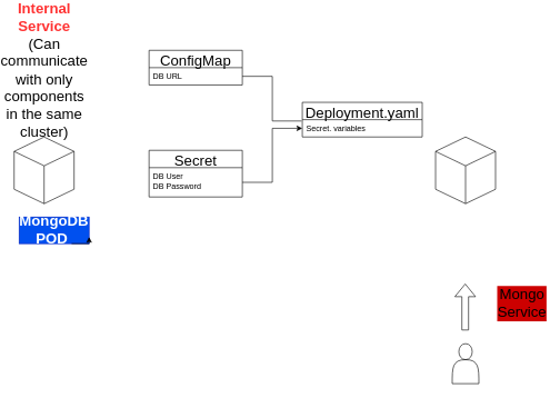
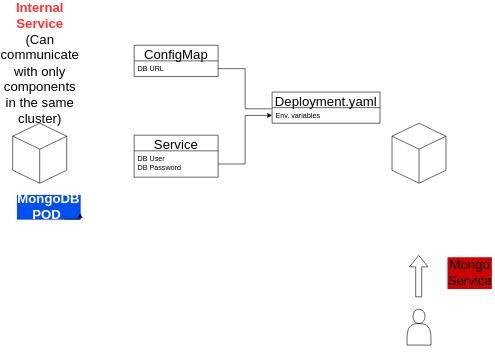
  <mxCell id="0" />
  <mxCell id="1" parent="0" />
  <mxCell id="2" value="" style="html=1;whiteSpace=wrap;shape=isoCube2;backgroundOutline=1;isoAngle=15;" parent="1" vertex="1"><mxGeometry x="20.5" y="150" width="90" height="100" as="geometry" /></mxCell>
  <mxCell id="3" value="MongoDB&lt;br&gt;POD&amp;nbsp;" style="text;html=1;strokeColor=#001DBC;fillColor=#0050ef;align=center;verticalAlign=middle;whiteSpace=wrap;rounded=0;fontColor=#ffffff;fontStyle=1;fontSize=22;" parent="1" vertex="1"><mxGeometry x="28" y="270" width="105" height="40" as="geometry" /></mxCell>
  <mxCell id="4" style="edgeStyle=orthogonalEdgeStyle;rounded=0;orthogonalLoop=1;jettySize=auto;html=1;exitX=0.75;exitY=1;exitDx=0;exitDy=0;entryX=1;entryY=0.75;entryDx=0;entryDy=0;" parent="1" source="3" target="3" edge="1"><mxGeometry relative="1" as="geometry" /></mxCell>
  <mxCell id="5" value="&lt;b&gt;&lt;font color=&quot;#ff3333&quot;&gt;Internal Service&lt;/font&gt;&lt;/b&gt; (Can communicate with only components in the same cluster)" style="text;html=1;strokeColor=none;fillColor=none;align=center;verticalAlign=middle;whiteSpace=wrap;rounded=0;fontSize=22;" parent="1" vertex="1"><mxGeometry x="45.5" y="40" width="40" height="20" as="geometry" /></mxCell>
  <mxCell id="6" value="" style="html=1;whiteSpace=wrap;shape=isoCube2;backgroundOutline=1;isoAngle=15;" parent="1" vertex="1"><mxGeometry x="653" y="150" width="90" height="100" as="geometry" /></mxCell>
  <mxCell id="7" value="ConfigMap" style="swimlane;fontStyle=0;childLayout=stackLayout;horizontal=1;startSize=26;fillColor=none;horizontalStack=0;resizeParent=1;resizeParentMax=0;resizeLast=0;collapsible=1;marginBottom=0;fontSize=22;labelBackgroundColor=none;" parent="1" vertex="1"><mxGeometry x="223" y="20" width="140" height="52" as="geometry" /></mxCell>
  <mxCell id="8" value="DB URL" style="text;strokeColor=none;fillColor=none;align=left;verticalAlign=top;spacingLeft=4;spacingRight=4;overflow=hidden;rotatable=0;points=[[0,0.5],[1,0.5]];portConstraint=eastwest;labelBackgroundColor=none;" parent="7" vertex="1"><mxGeometry y="26" width="140" height="26" as="geometry" /></mxCell>
- <mxCell id="9" value="Secret" style="swimlane;fontStyle=0;childLayout=stackLayout;horizontal=1;startSize=26;fillColor=none;horizontalStack=0;resizeParent=1;resizeParentMax=0;resizeLast=0;collapsible=1;marginBottom=0;fontSize=22;labelBackgroundColor=none;" parent="1" vertex="1"><mxGeometry x="223" y="170" width="140" height="70" as="geometry" /></mxCell>
+ <mxCell id="9" value="Service" style="swimlane;fontStyle=0;childLayout=stackLayout;horizontal=1;startSize=26;fillColor=none;horizontalStack=0;resizeParent=1;resizeParentMax=0;resizeLast=0;collapsible=1;marginBottom=0;fontSize=22;labelBackgroundColor=none;" parent="1" vertex="1"><mxGeometry x="223" y="170" width="140" height="70" as="geometry" /></mxCell>
  <mxCell id="10" value="DB User&#10;DB Password" style="text;strokeColor=none;fillColor=none;align=left;verticalAlign=top;spacingLeft=4;spacingRight=4;overflow=hidden;rotatable=0;points=[[0,0.5],[1,0.5]];portConstraint=eastwest;labelBackgroundColor=none;" parent="9" vertex="1"><mxGeometry y="26" width="140" height="44" as="geometry" /></mxCell>
  <mxCell id="11" value="Deployment.yaml" style="swimlane;fontStyle=0;childLayout=stackLayout;horizontal=1;startSize=26;fillColor=none;horizontalStack=0;resizeParent=1;resizeParentMax=0;resizeLast=0;collapsible=1;marginBottom=0;fontSize=22;" parent="1" vertex="1"><mxGeometry x="453" y="98" width="180" height="52" as="geometry" /></mxCell>
- <mxCell id="12" value="Secret. variables" style="text;strokeColor=none;fillColor=none;align=left;verticalAlign=top;spacingLeft=4;spacingRight=4;overflow=hidden;rotatable=0;points=[[0,0.5],[1,0.5]];portConstraint=eastwest;" parent="11" vertex="1"><mxGeometry y="26" width="180" height="26" as="geometry" /></mxCell>
+ <mxCell id="12" value="Env. variables" style="text;strokeColor=none;fillColor=none;align=left;verticalAlign=top;spacingLeft=4;spacingRight=4;overflow=hidden;rotatable=0;points=[[0,0.5],[1,0.5]];portConstraint=eastwest;" parent="11" vertex="1"><mxGeometry y="26" width="180" height="26" as="geometry" /></mxCell>
  <mxCell id="13" value="" style="shape=actor;whiteSpace=wrap;html=1;labelBackgroundColor=#CC0000;fontSize=22;labelBorderColor=none;" parent="1" vertex="1"><mxGeometry x="678" y="460" width="40" height="60" as="geometry" /></mxCell>
  <mxCell id="14" value="" style="shape=flexArrow;endArrow=classic;html=1;fontSize=22;" parent="1" edge="1"><mxGeometry width="50" height="50" relative="1" as="geometry"><mxPoint x="697.5" y="440" as="sourcePoint" /><mxPoint x="697.5" y="370" as="targetPoint" /></mxGeometry></mxCell>
  <mxCell id="15" value="Mongo&lt;br&gt;Service" style="text;html=1;strokeColor=none;fillColor=none;align=center;verticalAlign=middle;whiteSpace=wrap;rounded=0;labelBackgroundColor=#CC0000;fontSize=22;" parent="1" vertex="1"><mxGeometry x="763" y="390" width="40" height="20" as="geometry" /></mxCell>
  <mxCell id="16" style="edgeStyle=orthogonalEdgeStyle;rounded=0;orthogonalLoop=1;jettySize=auto;html=1;exitX=0.5;exitY=1;exitDx=0;exitDy=0;fontSize=22;" parent="1" source="15" target="15" edge="1"><mxGeometry relative="1" as="geometry" /></mxCell>
  <mxCell id="17" style="edgeStyle=orthogonalEdgeStyle;rounded=0;orthogonalLoop=1;jettySize=auto;html=1;exitX=1;exitY=0.5;exitDx=0;exitDy=0;entryX=0;entryY=0.5;entryDx=0;entryDy=0;fontSize=22;" parent="1" source="10" target="12" edge="1"><mxGeometry relative="1" as="geometry" /></mxCell>
  <mxCell id="18" style="edgeStyle=orthogonalEdgeStyle;rounded=0;orthogonalLoop=1;jettySize=auto;html=1;exitX=1;exitY=0.5;exitDx=0;exitDy=0;entryX=-0.006;entryY=0.077;entryDx=0;entryDy=0;entryPerimeter=0;fontSize=22;endArrow=none;" parent="1" source="8" target="12" edge="1"><mxGeometry relative="1" as="geometry" /></mxCell>
